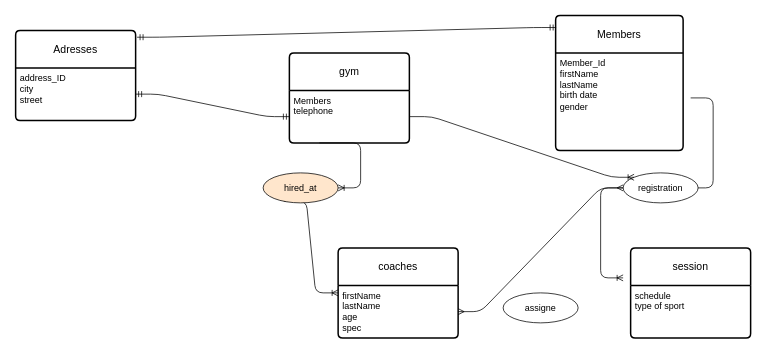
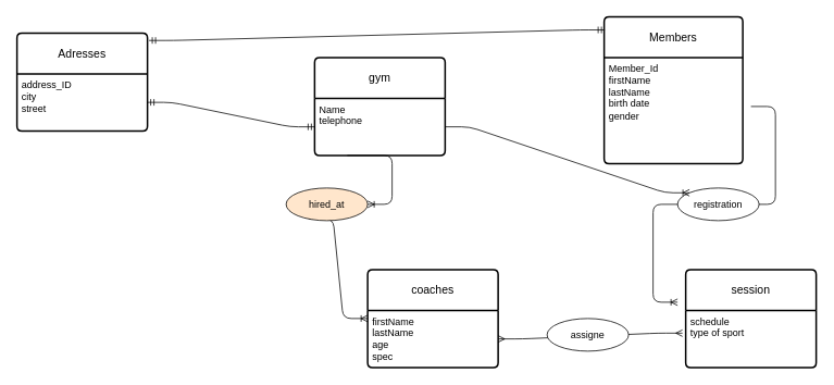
  <mxCell id="0" />
  <mxCell id="1" parent="0" />
  <mxCell id="2" value="session" style="swimlane;childLayout=stackLayout;horizontal=1;startSize=50;horizontalStack=0;rounded=1;fontSize=14;fontStyle=0;strokeWidth=2;resizeParent=0;resizeLast=1;shadow=0;dashed=0;align=center;arcSize=4;whiteSpace=wrap;html=1;" vertex="1" parent="1"><mxGeometry x="840" y="330" width="160" height="120" as="geometry" /></mxCell>
  <mxCell id="3" value="" style="edgeStyle=entityRelationEdgeStyle;fontSize=12;html=1;endArrow=ERoneToMany;entryX=0.998;entryY=0.188;entryDx=0;entryDy=0;entryPerimeter=0;exitX=1.059;exitY=0.462;exitDx=0;exitDy=0;exitPerimeter=0;" edge="1" parent="2" source="6"><mxGeometry width="100" height="100" relative="1" as="geometry"><mxPoint x="82.9" y="314.08" as="sourcePoint" /><mxPoint x="-10.0" y="40.0" as="targetPoint" /><Array as="points"><mxPoint x="-109.66" y="65.56" /><mxPoint x="-29.66" y="195.56" /></Array></mxGeometry></mxCell>
  <mxCell id="4" value="schedule&lt;div&gt;type of sport&lt;/div&gt;" style="align=left;strokeColor=none;fillColor=none;spacingLeft=4;fontSize=12;verticalAlign=top;resizable=0;rotatable=0;part=1;html=1;" vertex="1" parent="2"><mxGeometry y="50" width="160" height="70" as="geometry" /></mxCell>
  <mxCell id="5" value="Members" style="swimlane;childLayout=stackLayout;horizontal=1;startSize=50;horizontalStack=0;rounded=1;fontSize=14;fontStyle=0;strokeWidth=2;resizeParent=0;resizeLast=1;shadow=0;dashed=0;align=center;arcSize=4;whiteSpace=wrap;html=1;" vertex="1" parent="1"><mxGeometry x="740" y="20" width="170" height="180" as="geometry" /></mxCell>
  <mxCell id="6" value="Member_Id&lt;div&gt;firstName&lt;/div&gt;&lt;div&gt;lastName&lt;/div&gt;&lt;div&gt;birth date&lt;/div&gt;&lt;div&gt;gender&lt;/div&gt;" style="align=left;strokeColor=none;fillColor=none;spacingLeft=4;fontSize=12;verticalAlign=top;resizable=0;rotatable=0;part=1;html=1;" vertex="1" parent="5"><mxGeometry y="50" width="170" height="130" as="geometry" /></mxCell>
  <mxCell id="7" value="coaches" style="swimlane;childLayout=stackLayout;horizontal=1;startSize=50;horizontalStack=0;rounded=1;fontSize=14;fontStyle=0;strokeWidth=2;resizeParent=0;resizeLast=1;shadow=0;dashed=0;align=center;arcSize=4;whiteSpace=wrap;html=1;" vertex="1" parent="1"><mxGeometry x="450" y="330" width="160" height="120" as="geometry" /></mxCell>
  <mxCell id="8" value="firstName&lt;div&gt;lastName&lt;/div&gt;&lt;div&gt;age&lt;/div&gt;&lt;div&gt;spec&lt;/div&gt;" style="align=left;strokeColor=none;fillColor=none;spacingLeft=4;fontSize=12;verticalAlign=top;resizable=0;rotatable=0;part=1;html=1;" vertex="1" parent="7"><mxGeometry y="50" width="160" height="70" as="geometry" /></mxCell>
  <mxCell id="9" value="gym" style="swimlane;childLayout=stackLayout;horizontal=1;startSize=50;horizontalStack=0;rounded=1;fontSize=14;fontStyle=0;strokeWidth=2;resizeParent=0;resizeLast=1;shadow=0;dashed=0;align=center;arcSize=4;whiteSpace=wrap;html=1;" vertex="1" parent="1"><mxGeometry x="385" y="70" width="160" height="120" as="geometry" /></mxCell>
- <mxCell id="10" value="Members&lt;div&gt;&lt;span style=&quot;background-color: transparent;&quot;&gt;telephone&lt;/span&gt;&lt;br&gt;&lt;/div&gt;" style="align=left;strokeColor=none;fillColor=none;spacingLeft=4;fontSize=12;verticalAlign=top;resizable=0;rotatable=0;part=1;html=1;" vertex="1" parent="9"><mxGeometry y="50" width="160" height="70" as="geometry" /></mxCell>
+ <mxCell id="10" value="Name&lt;div&gt;&lt;span style=&quot;background-color: transparent;&quot;&gt;telephone&lt;/span&gt;&lt;br&gt;&lt;/div&gt;" style="align=left;strokeColor=none;fillColor=none;spacingLeft=4;fontSize=12;verticalAlign=top;resizable=0;rotatable=0;part=1;html=1;" vertex="1" parent="9"><mxGeometry y="50" width="160" height="70" as="geometry" /></mxCell>
  <mxCell id="11" value="Adresses" style="swimlane;childLayout=stackLayout;horizontal=1;startSize=50;horizontalStack=0;rounded=1;fontSize=14;fontStyle=0;strokeWidth=2;resizeParent=0;resizeLast=1;shadow=0;dashed=0;align=center;arcSize=4;whiteSpace=wrap;html=1;" vertex="1" parent="1"><mxGeometry x="20" y="40" width="160" height="120" as="geometry" /></mxCell>
  <mxCell id="12" value="&lt;div&gt;address_ID&lt;/div&gt;city&lt;div&gt;&lt;div&gt;street&lt;/div&gt;&lt;/div&gt;" style="align=left;strokeColor=none;fillColor=none;spacingLeft=4;fontSize=12;verticalAlign=top;resizable=0;rotatable=0;part=1;html=1;" vertex="1" parent="11"><mxGeometry y="50" width="160" height="70" as="geometry" /></mxCell>
- <mxCell id="13" value="" style="edgeStyle=entityRelationEdgeStyle;fontSize=12;html=1;endArrow=ERmany;startArrow=ERmany;" edge="1" parent="1" source="8" target="14"><mxGeometry width="100" height="100" relative="1" as="geometry"><mxPoint x="620" y="420" as="sourcePoint" /><mxPoint x="720" y="320" as="targetPoint" /></mxGeometry></mxCell>
+ <mxCell id="13" value="" style="edgeStyle=entityRelationEdgeStyle;fontSize=12;html=1;endArrow=ERmany;startArrow=ERmany;entryX=-0.025;entryY=0.399;entryDx=0;entryDy=0;entryPerimeter=0;" edge="1" parent="1" source="8" target="4"><mxGeometry width="100" height="100" relative="1" as="geometry"><mxPoint x="620" y="420" as="sourcePoint" /><mxPoint x="720" y="320" as="targetPoint" /></mxGeometry></mxCell>
  <mxCell id="14" value="registration" style="ellipse;whiteSpace=wrap;html=1;align=center;" vertex="1" parent="1"><mxGeometry x="830" y="230" width="100" height="40" as="geometry" /></mxCell>
  <mxCell id="15" value="assigne" style="ellipse;whiteSpace=wrap;html=1;align=center;" vertex="1" parent="1"><mxGeometry x="670" y="390" width="100" height="40" as="geometry" /></mxCell>
  <mxCell id="16" value="" style="edgeStyle=entityRelationEdgeStyle;fontSize=12;html=1;endArrow=ERmandOne;startArrow=ERmandOne;exitX=1;exitY=0.5;exitDx=0;exitDy=0;entryX=0;entryY=0.5;entryDx=0;entryDy=0;" edge="1" parent="1" source="12" target="10"><mxGeometry width="100" height="100" relative="1" as="geometry"><mxPoint x="240" y="150" as="sourcePoint" /><mxPoint x="340" y="50" as="targetPoint" /></mxGeometry></mxCell>
  <mxCell id="17" value="" style="edgeStyle=entityRelationEdgeStyle;fontSize=12;html=1;endArrow=ERoneToMany;exitX=1;exitY=0.5;exitDx=0;exitDy=0;entryX=0;entryY=0;entryDx=0;entryDy=0;" edge="1" parent="1" source="10" target="14"><mxGeometry width="100" height="100" relative="1" as="geometry"><mxPoint x="650" y="97.5" as="sourcePoint" /><mxPoint x="740" y="120" as="targetPoint" /></mxGeometry></mxCell>
  <mxCell id="18" value="" style="edgeStyle=entityRelationEdgeStyle;fontSize=12;html=1;endArrow=ERoneToMany;exitX=0.25;exitY=1;exitDx=0;exitDy=0;" edge="1" parent="1" source="20" target="7"><mxGeometry width="100" height="100" relative="1" as="geometry"><mxPoint x="290" y="280" as="sourcePoint" /><mxPoint x="390" y="180" as="targetPoint" /></mxGeometry></mxCell>
  <mxCell id="19" value="" style="edgeStyle=entityRelationEdgeStyle;fontSize=12;html=1;endArrow=ERoneToMany;exitX=0.25;exitY=1;exitDx=0;exitDy=0;" edge="1" parent="1" source="10" target="20"><mxGeometry width="100" height="100" relative="1" as="geometry"><mxPoint x="430" y="150" as="sourcePoint" /><mxPoint x="450" y="390" as="targetPoint" /></mxGeometry></mxCell>
  <mxCell id="20" value="hired_at" style="ellipse;whiteSpace=wrap;html=1;align=center;fillColor=#ffe6cc;" vertex="1" parent="1"><mxGeometry x="350" y="230" width="100" height="40" as="geometry" /></mxCell>
  <mxCell id="21" value="" style="edgeStyle=entityRelationEdgeStyle;fontSize=12;html=1;endArrow=ERmandOne;startArrow=ERmandOne;exitX=1.012;exitY=0.076;exitDx=0;exitDy=0;exitPerimeter=0;entryX=0.004;entryY=0.09;entryDx=0;entryDy=0;entryPerimeter=0;" edge="1" parent="1" source="11" target="5"><mxGeometry width="100" height="100" relative="1" as="geometry"><mxPoint x="330" y="290" as="sourcePoint" /><mxPoint x="430" y="190" as="targetPoint" /></mxGeometry></mxCell>
